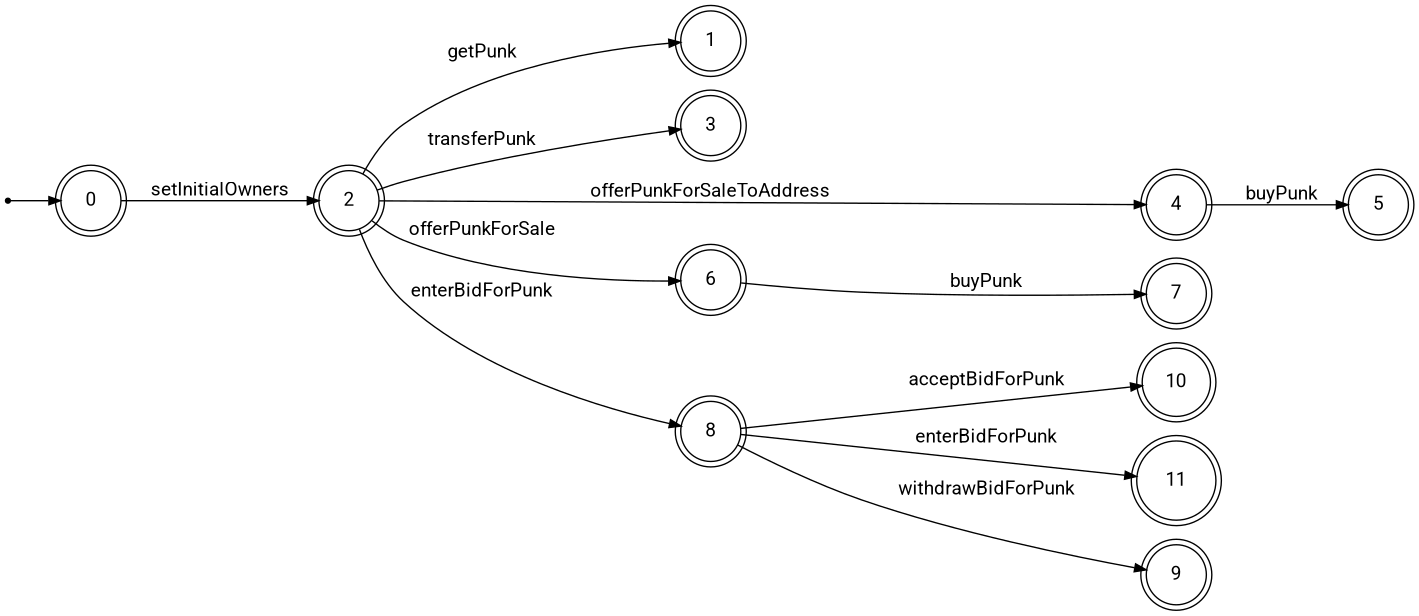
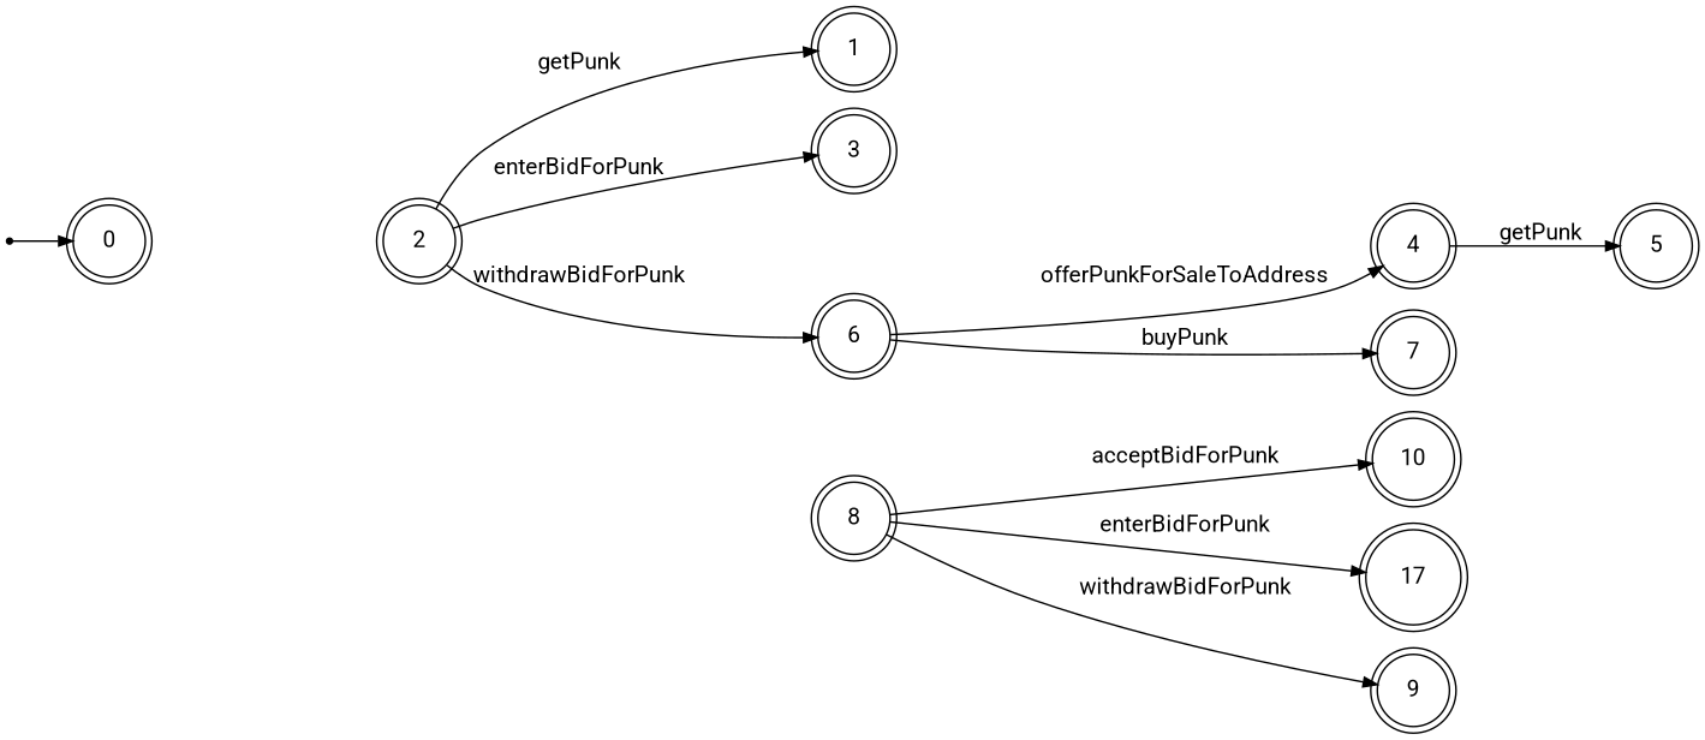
  digraph {
    fontname=Roboto
    rankdir=LR
    ranksep=0.5
    node [fontname=Roboto fontsize=14.0 shape=doublecircle]
    edge [arrowsize=0.85 fontname=Roboto fontsize=14.0]
    Initial [shape=point]
    0
    2
    1
    3
    4
    6
    8
    5
    7
    10
-   11
+   11 [label=17]
    9
    Initial -> 0 [fontsize=""]
-   0 -> 2 [label=" setInitialOwners "]
    2 -> 1 [label=" getPunk "]
-   2 -> 3 [label=" transferPunk "]
-   2 -> 4 [label=" offerPunkForSaleToAddress "]
-   2 -> 6 [label=" offerPunkForSale "]
-   2 -> 8 [label=" enterBidForPunk "]
-   4 -> 5 [label=" buyPunk "]
+   2 -> 3 [label=" enterBidForPunk "]
+   6 -> 4 [label=" offerPunkForSaleToAddress "]
+   2 -> 6 [label=" withdrawBidForPunk "]
+   4 -> 5 [label=" getPunk "]
    6 -> 7 [label=" buyPunk "]
    8 -> 10 [label=" acceptBidForPunk "]
    8 -> 11 [label=" enterBidForPunk "]
    8 -> 9 [label=" withdrawBidForPunk "]
  }
